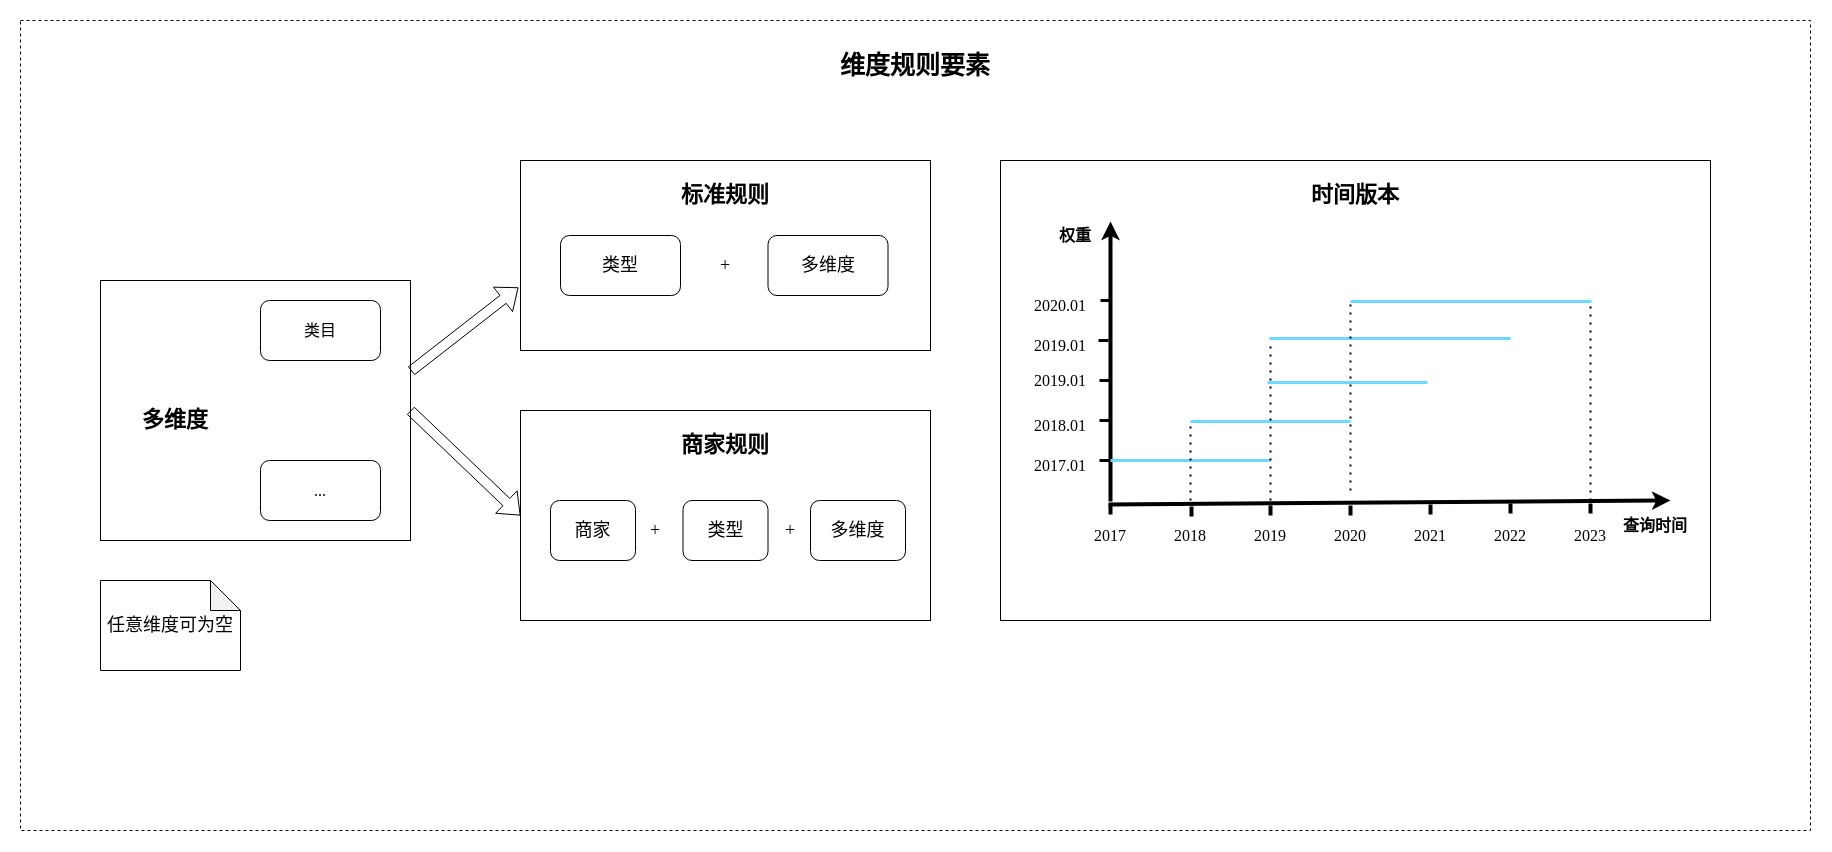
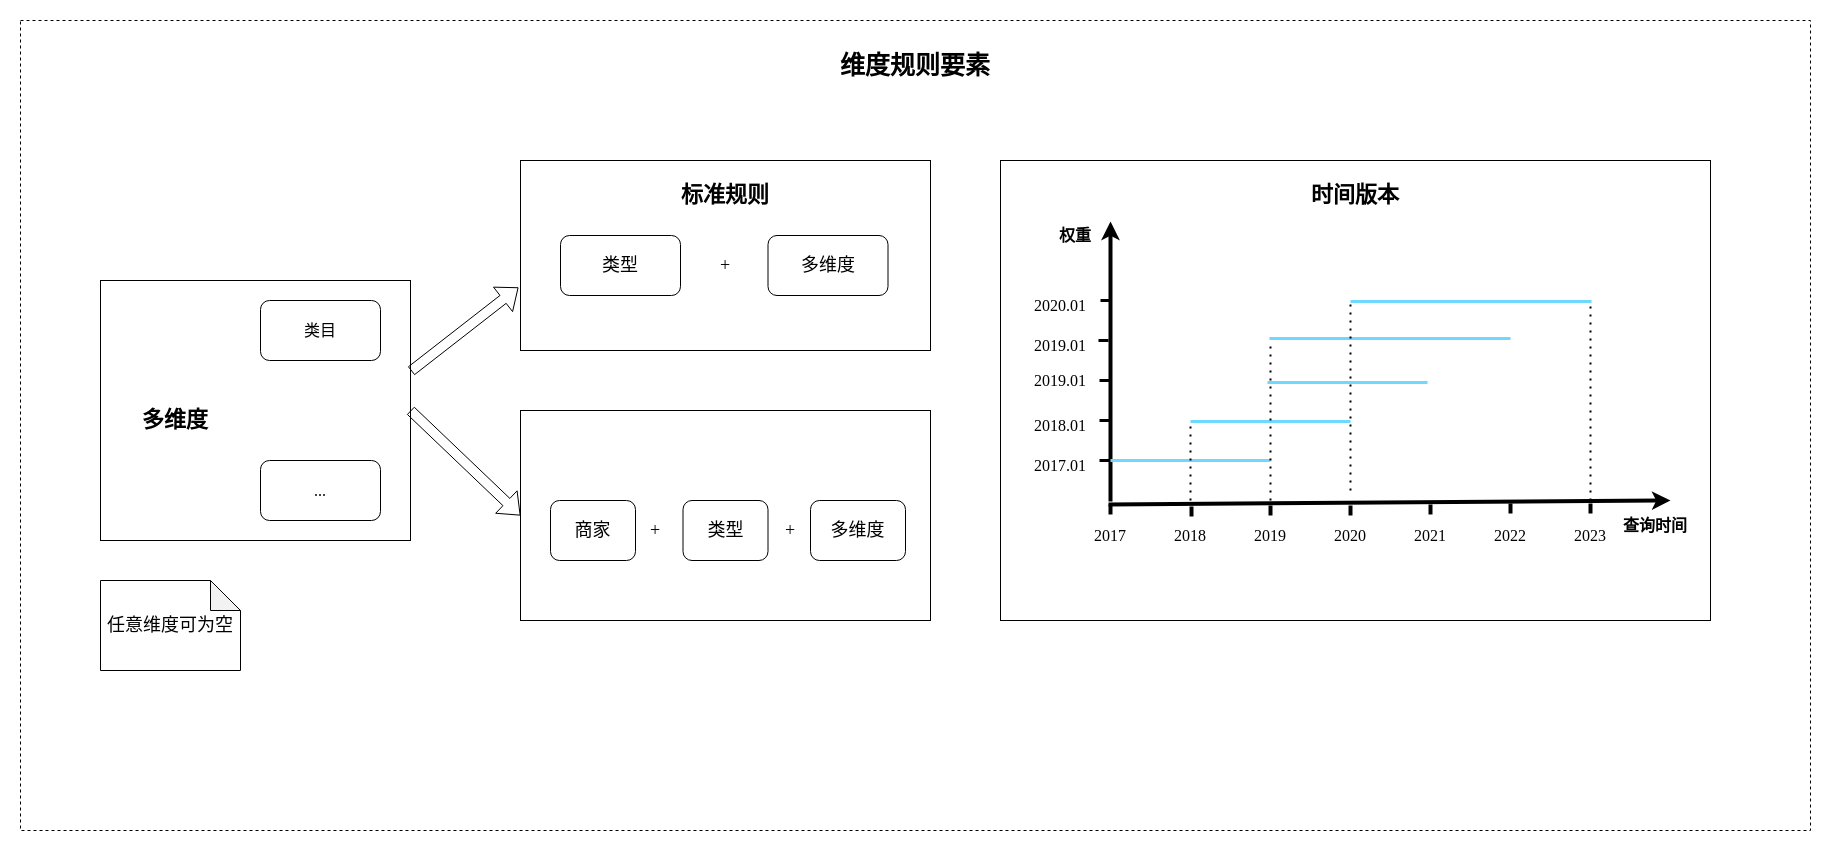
  <mxCell id="0" />
  <mxCell id="1" parent="0" />
  <mxCell id="2" value="" style="rounded=0;whiteSpace=wrap;html=1;dashed=1;fontFamily=Menlo;" vertex="1" parent="1"><mxGeometry x="20" y="20" width="1790" height="810" as="geometry" /></mxCell>
  <mxCell id="3" value="" style="rounded=0;whiteSpace=wrap;html=1;fontFamily=Menlo;" vertex="1" parent="1"><mxGeometry x="100" y="280" width="310" height="260" as="geometry" /></mxCell>
  <mxCell id="4" value="类目" style="rounded=1;whiteSpace=wrap;html=1;fontSize=16;fontFamily=Menlo;" vertex="1" parent="1"><mxGeometry x="260" y="300" width="120" height="60" as="geometry" /></mxCell>
  <mxCell id="5" value="..." style="rounded=1;whiteSpace=wrap;html=1;fontSize=16;fontFamily=Menlo;" vertex="1" parent="1"><mxGeometry x="260" y="460" width="120" height="60" as="geometry" /></mxCell>
  <mxCell id="6" value="多维度" style="text;html=1;strokeColor=none;fillColor=none;align=center;verticalAlign=middle;whiteSpace=wrap;rounded=0;fontSize=22;fontFamily=Menlo;fontStyle=1" vertex="1" parent="1"><mxGeometry x="130" y="405" width="90" height="30" as="geometry" /></mxCell>
  <mxCell id="7" value="任意维度可为空" style="shape=note;whiteSpace=wrap;html=1;backgroundOutline=1;darkOpacity=0.05;fontFamily=Menlo;fontSize=18;" vertex="1" parent="1"><mxGeometry x="100" y="580" width="140" height="90" as="geometry" /></mxCell>
  <mxCell id="8" value="" style="rounded=0;whiteSpace=wrap;html=1;fontFamily=Menlo;fontSize=18;" vertex="1" parent="1"><mxGeometry x="520" y="160" width="410" height="190" as="geometry" /></mxCell>
  <mxCell id="9" value="标准规则" style="text;html=1;strokeColor=none;fillColor=none;align=center;verticalAlign=middle;whiteSpace=wrap;rounded=0;fontFamily=Menlo;fontSize=22;fontStyle=1" vertex="1" parent="1"><mxGeometry x="680" y="180" width="90" height="30" as="geometry" /></mxCell>
  <mxCell id="10" value="" style="rounded=0;whiteSpace=wrap;html=1;fontFamily=Menlo;fontSize=18;" vertex="1" parent="1"><mxGeometry x="520" y="410" width="410" height="210" as="geometry" /></mxCell>
- <mxCell id="11" value="商家规则" style="text;html=1;strokeColor=none;fillColor=none;align=center;verticalAlign=middle;whiteSpace=wrap;rounded=0;fontFamily=Menlo;fontSize=22;fontStyle=1" vertex="1" parent="1"><mxGeometry x="680" y="430" width="90" height="30" as="geometry" /></mxCell>
  <mxCell id="12" value="类型" style="rounded=1;whiteSpace=wrap;html=1;fontFamily=Menlo;fontSize=18;" vertex="1" parent="1"><mxGeometry x="560" y="235" width="120" height="60" as="geometry" /></mxCell>
  <mxCell id="13" value="多维度" style="rounded=1;whiteSpace=wrap;html=1;fontFamily=Menlo;fontSize=18;" vertex="1" parent="1"><mxGeometry x="767.5" y="235" width="120" height="60" as="geometry" /></mxCell>
  <mxCell id="14" value="+" style="text;html=1;strokeColor=none;fillColor=none;align=center;verticalAlign=middle;whiteSpace=wrap;rounded=0;fontFamily=Menlo;fontSize=18;" vertex="1" parent="1"><mxGeometry x="695" y="250" width="60" height="30" as="geometry" /></mxCell>
  <mxCell id="15" value="类型" style="rounded=1;whiteSpace=wrap;html=1;fontFamily=Menlo;fontSize=18;" vertex="1" parent="1"><mxGeometry x="682.5" y="500" width="85" height="60" as="geometry" /></mxCell>
  <mxCell id="16" value="多维度" style="rounded=1;whiteSpace=wrap;html=1;fontFamily=Menlo;fontSize=18;" vertex="1" parent="1"><mxGeometry x="810" y="500" width="95" height="60" as="geometry" /></mxCell>
  <mxCell id="17" value="+" style="text;html=1;strokeColor=none;fillColor=none;align=center;verticalAlign=middle;whiteSpace=wrap;rounded=0;fontFamily=Menlo;fontSize=18;" vertex="1" parent="1"><mxGeometry x="760" y="515" width="60" height="30" as="geometry" /></mxCell>
  <mxCell id="18" value="商家" style="rounded=1;whiteSpace=wrap;html=1;fontFamily=Menlo;fontSize=18;" vertex="1" parent="1"><mxGeometry x="550" y="500" width="85" height="60" as="geometry" /></mxCell>
  <mxCell id="19" value="+" style="text;html=1;strokeColor=none;fillColor=none;align=center;verticalAlign=middle;whiteSpace=wrap;rounded=0;fontFamily=Menlo;fontSize=18;" vertex="1" parent="1"><mxGeometry x="625" y="515" width="60" height="30" as="geometry" /></mxCell>
  <mxCell id="20" value="" style="shape=flexArrow;endArrow=classic;html=1;rounded=0;fontFamily=Menlo;fontSize=18;exitX=1.002;exitY=0.348;exitDx=0;exitDy=0;exitPerimeter=0;entryX=-0.005;entryY=0.668;entryDx=0;entryDy=0;entryPerimeter=0;" edge="1" parent="1" source="3" target="8"><mxGeometry width="50" height="50" relative="1" as="geometry"><mxPoint x="460" y="350" as="sourcePoint" /><mxPoint x="510" y="300" as="targetPoint" /></mxGeometry></mxCell>
  <mxCell id="21" value="" style="shape=flexArrow;endArrow=classic;html=1;rounded=0;fontFamily=Menlo;fontSize=18;exitX=1;exitY=0.5;exitDx=0;exitDy=0;entryX=0;entryY=0.5;entryDx=0;entryDy=0;" edge="1" parent="1" source="3" target="10"><mxGeometry width="50" height="50" relative="1" as="geometry"><mxPoint x="440" y="520" as="sourcePoint" /><mxPoint x="490" y="470" as="targetPoint" /></mxGeometry></mxCell>
  <mxCell id="22" value="" style="rounded=0;whiteSpace=wrap;html=1;fontFamily=Menlo;fontSize=22;" vertex="1" parent="1"><mxGeometry x="1000" y="160" width="710" height="460" as="geometry" /></mxCell>
  <mxCell id="23" value="" style="endArrow=classic;html=1;rounded=0;strokeWidth=4;fontFamily=Menlo;fontSize=22;" edge="1" parent="1"><mxGeometry width="50" height="50" relative="1" as="geometry"><mxPoint x="1108" y="504" as="sourcePoint" /><mxPoint x="1670" y="500" as="targetPoint" /></mxGeometry></mxCell>
  <mxCell id="24" value="" style="endArrow=none;html=1;rounded=0;strokeWidth=4;fontFamily=Menlo;fontSize=22;" edge="1" parent="1"><mxGeometry width="50" height="50" relative="1" as="geometry"><mxPoint x="1110" y="504" as="sourcePoint" /><mxPoint x="1110" y="514" as="targetPoint" /></mxGeometry></mxCell>
  <mxCell id="25" value="" style="endArrow=none;html=1;rounded=0;strokeWidth=4;fontFamily=Menlo;fontSize=22;" edge="1" parent="1"><mxGeometry width="50" height="50" relative="1" as="geometry"><mxPoint x="1191" y="506" as="sourcePoint" /><mxPoint x="1191" y="516" as="targetPoint" /></mxGeometry></mxCell>
  <mxCell id="26" value="" style="endArrow=none;html=1;rounded=0;strokeWidth=4;fontFamily=Menlo;fontSize=22;" edge="1" parent="1"><mxGeometry width="50" height="50" relative="1" as="geometry"><mxPoint x="1270" y="505" as="sourcePoint" /><mxPoint x="1270" y="515" as="targetPoint" /></mxGeometry></mxCell>
  <mxCell id="27" value="" style="endArrow=none;html=1;rounded=0;strokeWidth=4;fontFamily=Menlo;fontSize=22;" edge="1" parent="1"><mxGeometry width="50" height="50" relative="1" as="geometry"><mxPoint x="1350" y="505" as="sourcePoint" /><mxPoint x="1350" y="515" as="targetPoint" /></mxGeometry></mxCell>
  <mxCell id="28" value="" style="endArrow=none;html=1;rounded=0;strokeWidth=4;fontFamily=Menlo;fontSize=22;" edge="1" parent="1"><mxGeometry width="50" height="50" relative="1" as="geometry"><mxPoint x="1430" y="504" as="sourcePoint" /><mxPoint x="1430" y="514" as="targetPoint" /></mxGeometry></mxCell>
  <mxCell id="29" value="" style="endArrow=none;html=1;rounded=0;strokeWidth=4;fontFamily=Menlo;fontSize=22;" edge="1" parent="1"><mxGeometry width="50" height="50" relative="1" as="geometry"><mxPoint x="1510" y="503" as="sourcePoint" /><mxPoint x="1510" y="513" as="targetPoint" /></mxGeometry></mxCell>
  <mxCell id="30" value="" style="endArrow=none;html=1;rounded=0;strokeWidth=4;fontFamily=Menlo;fontSize=22;" edge="1" parent="1"><mxGeometry width="50" height="50" relative="1" as="geometry"><mxPoint x="1590" y="503" as="sourcePoint" /><mxPoint x="1590" y="513" as="targetPoint" /></mxGeometry></mxCell>
  <mxCell id="31" value="" style="endArrow=classic;html=1;rounded=0;strokeWidth=4;fontFamily=Menlo;fontSize=22;" edge="1" parent="1"><mxGeometry width="50" height="50" relative="1" as="geometry"><mxPoint x="1110" y="501" as="sourcePoint" /><mxPoint x="1110" y="221" as="targetPoint" /></mxGeometry></mxCell>
  <mxCell id="32" value="" style="endArrow=none;html=1;rounded=0;strokeWidth=3;fontFamily=Menlo;fontSize=22;strokeColor=#6ED8FF;" edge="1" parent="1"><mxGeometry width="50" height="50" relative="1" as="geometry"><mxPoint x="1110" y="460" as="sourcePoint" /><mxPoint x="1270" y="460" as="targetPoint" /></mxGeometry></mxCell>
  <mxCell id="33" value="权重" style="text;html=1;strokeColor=none;fillColor=none;align=center;verticalAlign=middle;whiteSpace=wrap;rounded=0;fontFamily=Menlo;fontSize=16;fontStyle=1" vertex="1" parent="1"><mxGeometry x="1050" y="220" width="50" height="30" as="geometry" /></mxCell>
  <mxCell id="34" value="查询时间" style="text;html=1;strokeColor=none;fillColor=none;align=center;verticalAlign=middle;whiteSpace=wrap;rounded=0;fontFamily=Menlo;fontSize=16;fontStyle=1" vertex="1" parent="1"><mxGeometry x="1610" y="510" width="90" height="30" as="geometry" /></mxCell>
  <mxCell id="35" value="" style="endArrow=none;html=1;rounded=0;strokeWidth=3;fontFamily=Menlo;fontSize=22;strokeColor=#6ED8FF;" edge="1" parent="1"><mxGeometry width="50" height="50" relative="1" as="geometry"><mxPoint x="1190" y="421" as="sourcePoint" /><mxPoint x="1350" y="421" as="targetPoint" /></mxGeometry></mxCell>
  <mxCell id="36" value="" style="endArrow=none;html=1;rounded=0;strokeWidth=3;fontFamily=Menlo;fontSize=22;strokeColor=#6ED8FF;" edge="1" parent="1"><mxGeometry width="50" height="50" relative="1" as="geometry"><mxPoint x="1267" y="382" as="sourcePoint" /><mxPoint x="1427" y="382" as="targetPoint" /></mxGeometry></mxCell>
  <mxCell id="37" value="" style="endArrow=none;html=1;rounded=0;strokeWidth=3;fontFamily=Menlo;fontSize=22;strokeColor=#6ED8FF;" edge="1" parent="1"><mxGeometry width="50" height="50" relative="1" as="geometry"><mxPoint x="1269" y="338" as="sourcePoint" /><mxPoint x="1510" y="338" as="targetPoint" /></mxGeometry></mxCell>
  <mxCell id="38" value="" style="endArrow=none;html=1;rounded=0;strokeWidth=3;fontFamily=Menlo;fontSize=22;strokeColor=#6ED8FF;" edge="1" parent="1"><mxGeometry width="50" height="50" relative="1" as="geometry"><mxPoint x="1350" y="301" as="sourcePoint" /><mxPoint x="1591" y="301" as="targetPoint" /></mxGeometry></mxCell>
  <mxCell id="39" value="" style="endArrow=none;dashed=1;html=1;dashPattern=1 3;strokeWidth=2;rounded=0;fontFamily=Menlo;fontSize=16;" edge="1" parent="1"><mxGeometry width="50" height="50" relative="1" as="geometry"><mxPoint x="1190" y="500" as="sourcePoint" /><mxPoint x="1190" y="420" as="targetPoint" /></mxGeometry></mxCell>
  <mxCell id="40" value="" style="endArrow=none;dashed=1;html=1;dashPattern=1 3;strokeWidth=2;rounded=0;fontFamily=Menlo;fontSize=16;" edge="1" parent="1"><mxGeometry width="50" height="50" relative="1" as="geometry"><mxPoint x="1270" y="500" as="sourcePoint" /><mxPoint x="1270" y="340" as="targetPoint" /></mxGeometry></mxCell>
  <mxCell id="41" value="" style="endArrow=none;dashed=1;html=1;dashPattern=1 3;strokeWidth=2;rounded=0;fontFamily=Menlo;fontSize=16;" edge="1" parent="1"><mxGeometry width="50" height="50" relative="1" as="geometry"><mxPoint x="1350" y="490" as="sourcePoint" /><mxPoint x="1350" y="300" as="targetPoint" /></mxGeometry></mxCell>
  <mxCell id="42" value="" style="endArrow=none;dashed=1;html=1;dashPattern=1 3;strokeWidth=2;rounded=0;fontFamily=Menlo;fontSize=16;" edge="1" parent="1"><mxGeometry width="50" height="50" relative="1" as="geometry"><mxPoint x="1590" y="500" as="sourcePoint" /><mxPoint x="1590" y="300" as="targetPoint" /></mxGeometry></mxCell>
  <mxCell id="43" value="2017" style="text;html=1;strokeColor=none;fillColor=none;align=center;verticalAlign=middle;whiteSpace=wrap;rounded=0;fontFamily=Menlo;fontSize=16;" vertex="1" parent="1"><mxGeometry x="1080" y="520" width="60" height="30" as="geometry" /></mxCell>
  <mxCell id="44" value="2018" style="text;html=1;strokeColor=none;fillColor=none;align=center;verticalAlign=middle;whiteSpace=wrap;rounded=0;fontFamily=Menlo;fontSize=16;" vertex="1" parent="1"><mxGeometry x="1160" y="520" width="60" height="30" as="geometry" /></mxCell>
  <mxCell id="45" value="2019" style="text;html=1;strokeColor=none;fillColor=none;align=center;verticalAlign=middle;whiteSpace=wrap;rounded=0;fontFamily=Menlo;fontSize=16;" vertex="1" parent="1"><mxGeometry x="1240" y="520" width="60" height="30" as="geometry" /></mxCell>
  <mxCell id="46" value="2020" style="text;html=1;strokeColor=none;fillColor=none;align=center;verticalAlign=middle;whiteSpace=wrap;rounded=0;fontFamily=Menlo;fontSize=16;" vertex="1" parent="1"><mxGeometry x="1320" y="520" width="60" height="30" as="geometry" /></mxCell>
  <mxCell id="47" value="2021" style="text;html=1;strokeColor=none;fillColor=none;align=center;verticalAlign=middle;whiteSpace=wrap;rounded=0;fontFamily=Menlo;fontSize=16;" vertex="1" parent="1"><mxGeometry x="1400" y="520" width="60" height="30" as="geometry" /></mxCell>
  <mxCell id="48" value="2022" style="text;html=1;strokeColor=none;fillColor=none;align=center;verticalAlign=middle;whiteSpace=wrap;rounded=0;fontFamily=Menlo;fontSize=16;" vertex="1" parent="1"><mxGeometry x="1480" y="520" width="60" height="30" as="geometry" /></mxCell>
  <mxCell id="49" value="2023" style="text;html=1;strokeColor=none;fillColor=none;align=center;verticalAlign=middle;whiteSpace=wrap;rounded=0;fontFamily=Menlo;fontSize=16;" vertex="1" parent="1"><mxGeometry x="1560" y="520" width="60" height="30" as="geometry" /></mxCell>
  <mxCell id="50" value="" style="endArrow=none;html=1;rounded=0;strokeColor=#000000;strokeWidth=3;fontFamily=Menlo;fontSize=16;" edge="1" parent="1"><mxGeometry width="50" height="50" relative="1" as="geometry"><mxPoint x="1099" y="460" as="sourcePoint" /><mxPoint x="1109" y="460" as="targetPoint" /></mxGeometry></mxCell>
  <mxCell id="51" value="" style="endArrow=none;html=1;rounded=0;strokeColor=#000000;strokeWidth=3;fontFamily=Menlo;fontSize=16;" edge="1" parent="1"><mxGeometry width="50" height="50" relative="1" as="geometry"><mxPoint x="1099" y="420" as="sourcePoint" /><mxPoint x="1109" y="420" as="targetPoint" /></mxGeometry></mxCell>
  <mxCell id="52" value="" style="endArrow=none;html=1;rounded=0;strokeColor=#000000;strokeWidth=3;fontFamily=Menlo;fontSize=16;" edge="1" parent="1"><mxGeometry width="50" height="50" relative="1" as="geometry"><mxPoint x="1099" y="380" as="sourcePoint" /><mxPoint x="1109" y="380" as="targetPoint" /></mxGeometry></mxCell>
  <mxCell id="53" value="" style="endArrow=none;html=1;rounded=0;strokeColor=#000000;strokeWidth=3;fontFamily=Menlo;fontSize=16;" edge="1" parent="1"><mxGeometry width="50" height="50" relative="1" as="geometry"><mxPoint x="1098" y="340" as="sourcePoint" /><mxPoint x="1108" y="340" as="targetPoint" /></mxGeometry></mxCell>
  <mxCell id="54" value="" style="endArrow=none;html=1;rounded=0;strokeColor=#000000;strokeWidth=3;fontFamily=Menlo;fontSize=16;" edge="1" parent="1"><mxGeometry width="50" height="50" relative="1" as="geometry"><mxPoint x="1100" y="300" as="sourcePoint" /><mxPoint x="1110" y="300" as="targetPoint" /></mxGeometry></mxCell>
  <mxCell id="55" value="2017.01" style="text;html=1;strokeColor=none;fillColor=none;align=center;verticalAlign=middle;whiteSpace=wrap;rounded=0;fontFamily=Menlo;fontSize=16;" vertex="1" parent="1"><mxGeometry x="1030" y="450" width="60" height="30" as="geometry" /></mxCell>
  <mxCell id="56" value="2018.01" style="text;html=1;strokeColor=none;fillColor=none;align=center;verticalAlign=middle;whiteSpace=wrap;rounded=0;fontFamily=Menlo;fontSize=16;" vertex="1" parent="1"><mxGeometry x="1030" y="410" width="60" height="30" as="geometry" /></mxCell>
  <mxCell id="57" value="2019.01" style="text;html=1;strokeColor=none;fillColor=none;align=center;verticalAlign=middle;whiteSpace=wrap;rounded=0;fontFamily=Menlo;fontSize=16;" vertex="1" parent="1"><mxGeometry x="1030" y="365" width="60" height="30" as="geometry" /></mxCell>
  <mxCell id="58" value="2019.01" style="text;html=1;strokeColor=none;fillColor=none;align=center;verticalAlign=middle;whiteSpace=wrap;rounded=0;fontFamily=Menlo;fontSize=16;" vertex="1" parent="1"><mxGeometry x="1030" y="330" width="60" height="30" as="geometry" /></mxCell>
  <mxCell id="59" value="2020.01" style="text;html=1;strokeColor=none;fillColor=none;align=center;verticalAlign=middle;whiteSpace=wrap;rounded=0;fontFamily=Menlo;fontSize=16;" vertex="1" parent="1"><mxGeometry x="1030" y="290" width="60" height="30" as="geometry" /></mxCell>
  <mxCell id="60" value="&lt;font style=&quot;font-size: 22px;&quot;&gt;&lt;b&gt;时间版本&lt;/b&gt;&lt;/font&gt;" style="text;html=1;strokeColor=none;fillColor=none;align=center;verticalAlign=middle;whiteSpace=wrap;rounded=0;fontFamily=Menlo;fontSize=16;" vertex="1" parent="1"><mxGeometry x="1310" y="180" width="90" height="30" as="geometry" /></mxCell>
  <mxCell id="61" style="edgeStyle=none;rounded=0;orthogonalLoop=1;jettySize=auto;html=1;exitX=0;exitY=0;exitDx=0;exitDy=0;strokeColor=#000000;strokeWidth=3;fontFamily=Menlo;fontSize=22;" edge="1" parent="1" source="2" target="2"><mxGeometry relative="1" as="geometry" /></mxCell>
  <mxCell id="62" value="维度规则要素" style="text;html=1;strokeColor=none;fillColor=none;align=center;verticalAlign=middle;whiteSpace=wrap;rounded=0;fontFamily=Menlo;fontSize=25;fontStyle=1" vertex="1" parent="1"><mxGeometry x="831.25" y="50" width="167.5" height="30" as="geometry" /></mxCell>
